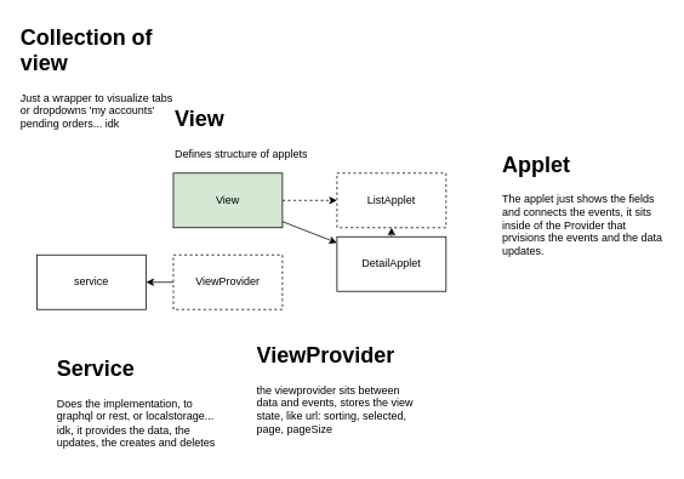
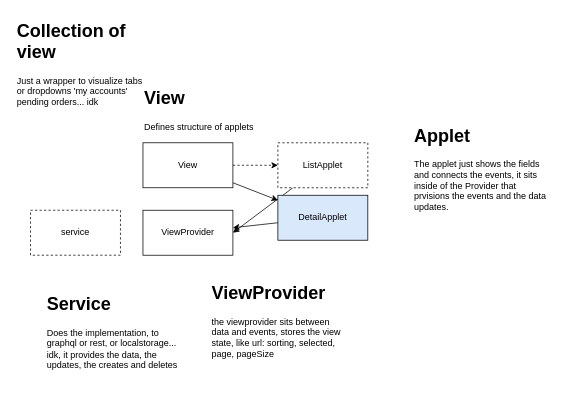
  <mxCell id="0" />
  <mxCell id="1" parent="0" />
+ <mxCell id="2" style="edgeStyle=none;html=1;entryX=1;entryY=0.5;entryDx=0;entryDy=0;" edge="1" parent="1" source="3" target="11"><mxGeometry relative="1" as="geometry" /></mxCell>
  <mxCell id="3" value="ListApplet" style="rounded=0;whiteSpace=wrap;html=1;dashed=1;" vertex="1" parent="1"><mxGeometry x="370" y="190" width="120" height="60" as="geometry" /></mxCell>
- <mxCell id="4" style="edgeStyle=none;html=1;" edge="1" parent="1" source="5" target="3"><mxGeometry relative="1" as="geometry" /></mxCell>
- <mxCell id="5" value="DetailApplet" style="rounded=0;whiteSpace=wrap;html=1;" vertex="1" parent="1"><mxGeometry x="370" y="260" width="120" height="60" as="geometry" /></mxCell>
+ <mxCell id="4" style="edgeStyle=none;html=1;" edge="1" parent="1" source="5" target="11"><mxGeometry relative="1" as="geometry" /></mxCell>
+ <mxCell id="5" value="DetailApplet" style="rounded=0;whiteSpace=wrap;html=1;fillColor=#dae8fc;" vertex="1" parent="1"><mxGeometry x="370" y="260" width="120" height="60" as="geometry" /></mxCell>
  <mxCell id="6" style="edgeStyle=none;html=1;entryX=0;entryY=0.5;entryDx=0;entryDy=0;dashed=1;" edge="1" parent="1" source="8" target="3"><mxGeometry relative="1" as="geometry" /></mxCell>
  <mxCell id="7" style="edgeStyle=none;html=1;" edge="1" parent="1" source="8" target="5"><mxGeometry relative="1" as="geometry" /></mxCell>
- <mxCell id="8" value="View" style="rounded=0;whiteSpace=wrap;html=1;fillColor=#d5e8d4;" vertex="1" parent="1"><mxGeometry x="190" y="190" width="120" height="60" as="geometry" /></mxCell>
+ <mxCell id="8" value="View" style="rounded=0;whiteSpace=wrap;html=1;" vertex="1" parent="1"><mxGeometry x="190" y="190" width="120" height="60" as="geometry" /></mxCell>
  <mxCell id="9" value="&lt;h1 style=&quot;margin-top: 0px;&quot;&gt;View&lt;/h1&gt;&lt;p&gt;Defines structure of applets&lt;/p&gt;" style="text;html=1;whiteSpace=wrap;overflow=hidden;rounded=0;" vertex="1" parent="1"><mxGeometry x="190" y="110" width="180" height="120" as="geometry" /></mxCell>
- <mxCell id="10" style="edgeStyle=none;html=1;" edge="1" parent="1" source="11" target="12"><mxGeometry relative="1" as="geometry" /></mxCell>
- <mxCell id="11" value="ViewProvider" style="rounded=0;whiteSpace=wrap;html=1;dashed=1;" vertex="1" parent="1"><mxGeometry x="190" y="280" width="120" height="60" as="geometry" /></mxCell>
- <mxCell id="12" value="service" style="rounded=0;whiteSpace=wrap;html=1;" vertex="1" parent="1"><mxGeometry x="40" y="280" width="120" height="60" as="geometry" /></mxCell>
+ <mxCell id="11" value="ViewProvider" style="rounded=0;whiteSpace=wrap;html=1;" vertex="1" parent="1"><mxGeometry x="190" y="280" width="120" height="60" as="geometry" /></mxCell>
+ <mxCell id="12" value="service" style="rounded=0;whiteSpace=wrap;html=1;dashed=1;" vertex="1" parent="1"><mxGeometry x="40" y="280" width="120" height="60" as="geometry" /></mxCell>
  <mxCell id="13" value="&lt;h1 style=&quot;margin-top: 0px;&quot;&gt;Service&lt;/h1&gt;&lt;p&gt;Does the implementation, to graphql or rest, or localstorage... idk, it provides the data, the updates, the creates and deletes&lt;/p&gt;" style="text;html=1;whiteSpace=wrap;overflow=hidden;rounded=0;" vertex="1" parent="1"><mxGeometry x="60" y="385" width="180" height="120" as="geometry" /></mxCell>
  <mxCell id="14" value="&lt;h1 style=&quot;margin-top: 0px;&quot;&gt;ViewProvider&lt;/h1&gt;&lt;p&gt;the viewprovider sits between data and events, stores the view state, like url: sorting, selected, page, pageSize&lt;/p&gt;" style="text;html=1;whiteSpace=wrap;overflow=hidden;rounded=0;" vertex="1" parent="1"><mxGeometry x="280" y="370" width="180" height="120" as="geometry" /></mxCell>
  <mxCell id="15" value="&lt;h1 style=&quot;margin-top: 0px;&quot;&gt;Applet&lt;/h1&gt;&lt;p&gt;The applet just shows the fields and connects the events, it sits inside of the Provider that prvisions the events and the data updates.&lt;/p&gt;" style="text;html=1;whiteSpace=wrap;overflow=hidden;rounded=0;" vertex="1" parent="1"><mxGeometry x="550" y="160" width="180" height="120" as="geometry" /></mxCell>
  <mxCell id="16" value="&lt;h1 style=&quot;margin-top: 0px;&quot;&gt;Collection of view&lt;/h1&gt;&lt;p&gt;Just a wrapper to visualize tabs or dropdowns 'my accounts' pending orders... idk&lt;/p&gt;" style="text;html=1;whiteSpace=wrap;overflow=hidden;rounded=0;" vertex="1" parent="1"><mxGeometry y="20" width="180" height="120" as="geometry" x="20" /></mxCell>
